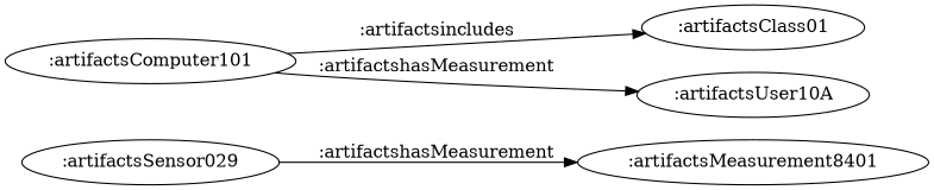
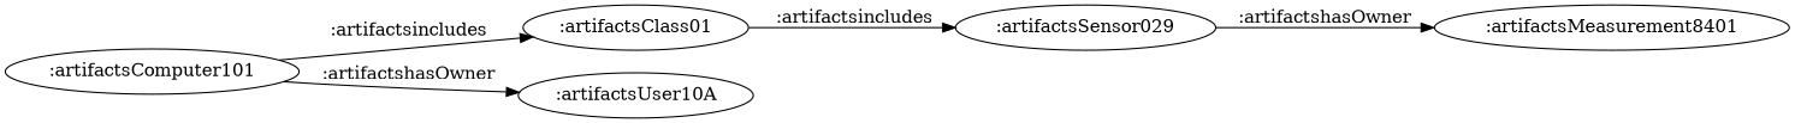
  digraph {
    rankdir=LR
    ":artifactsSensor029"
    ":artifactsMeasurement8401"
    ":artifactsClass01"
    ":artifactsComputer101"
    ":artifactsUser10A"
-   ":artifactsSensor029" -> ":artifactsMeasurement8401" [label=":artifactshasMeasurement"]
+   ":artifactsSensor029" -> ":artifactsMeasurement8401" [label=":artifactshasOwner"]
+   ":artifactsClass01" -> ":artifactsSensor029" [label=":artifactsincludes"]
    ":artifactsComputer101" -> ":artifactsClass01" [label=":artifactsincludes"]
-   ":artifactsComputer101" -> ":artifactsUser10A" [label=":artifactshasMeasurement"]
+   ":artifactsComputer101" -> ":artifactsUser10A" [label=":artifactshasOwner"]
  }
